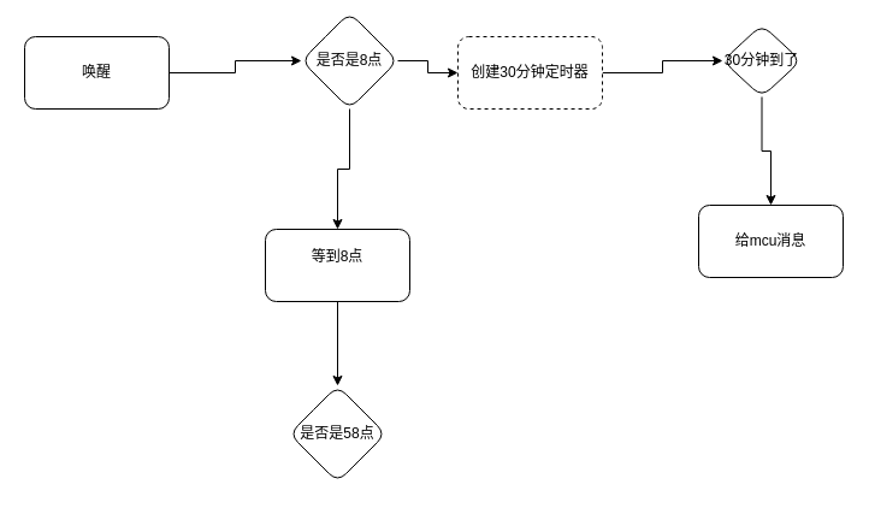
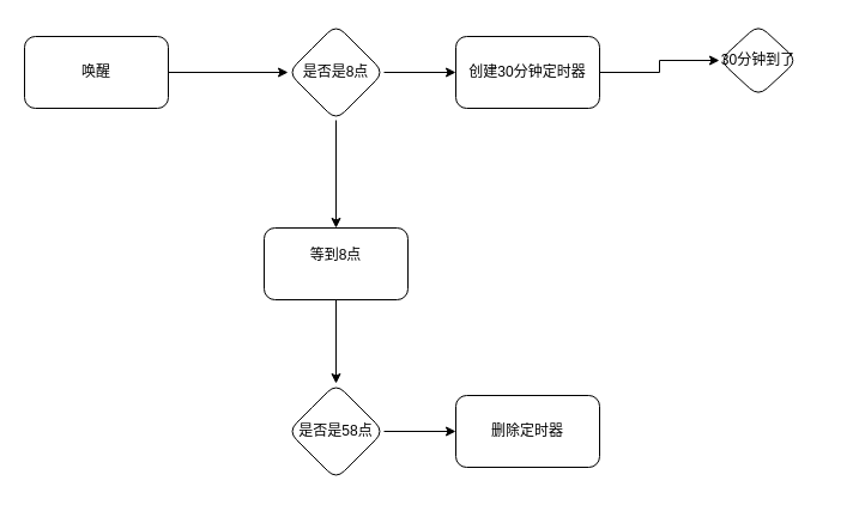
  <mxCell id="0" />
  <mxCell id="1" parent="0" />
  <mxCell id="2" value="" style="edgeStyle=orthogonalEdgeStyle;rounded=0;orthogonalLoop=1;jettySize=auto;html=1;" edge="1" parent="1" source="3" target="6"><mxGeometry relative="1" as="geometry" /></mxCell>
  <mxCell id="3" value="唤醒" style="rounded=1;whiteSpace=wrap;html=1;" vertex="1" parent="1"><mxGeometry x="20" y="30" width="120" height="60" as="geometry" /></mxCell>
  <mxCell id="4" value="" style="edgeStyle=orthogonalEdgeStyle;rounded=0;orthogonalLoop=1;jettySize=auto;html=1;" edge="1" parent="1" source="6" target="8"><mxGeometry relative="1" as="geometry" /></mxCell>
  <mxCell id="5" value="" style="edgeStyle=orthogonalEdgeStyle;rounded=0;orthogonalLoop=1;jettySize=auto;html=1;" edge="1" parent="1" source="6" target="11"><mxGeometry relative="1" as="geometry" /></mxCell>
- <mxCell id="6" value="是否是8点" style="rhombus;whiteSpace=wrap;html=1;rounded=1;" vertex="1" parent="1"><mxGeometry x="250" y="10" width="80" height="80" as="geometry" /></mxCell>
+ <mxCell id="6" value="是否是8点" style="rhombus;whiteSpace=wrap;html=1;rounded=1;" vertex="1" parent="1"><mxGeometry x="240" y="20" width="80" height="80" as="geometry" /></mxCell>
  <mxCell id="7" value="" style="edgeStyle=orthogonalEdgeStyle;rounded=0;orthogonalLoop=1;jettySize=auto;html=1;" edge="1" parent="1" source="8" target="16"><mxGeometry relative="1" as="geometry" /></mxCell>
- <mxCell id="8" value="创建30分钟定时器" style="whiteSpace=wrap;html=1;rounded=1;dashed=1;" vertex="1" parent="1"><mxGeometry x="380" y="30" width="120" height="60" as="geometry" /></mxCell>
- <mxCell id="9" value="给mcu消息" style="whiteSpace=wrap;html=1;rounded=1;" vertex="1" parent="1"><mxGeometry x="580" y="170" width="120" height="60" as="geometry" /></mxCell>
+ <mxCell id="8" value="创建30分钟定时器" style="whiteSpace=wrap;html=1;rounded=1;" vertex="1" parent="1"><mxGeometry x="380" y="30" width="120" height="60" as="geometry" /></mxCell>
  <mxCell id="10" value="" style="edgeStyle=orthogonalEdgeStyle;rounded=0;orthogonalLoop=1;jettySize=auto;html=1;" edge="1" parent="1" source="11" target="13"><mxGeometry relative="1" as="geometry" /></mxCell>
  <mxCell id="11" value="等到8点&lt;div&gt;&lt;br&gt;&lt;/div&gt;" style="whiteSpace=wrap;html=1;rounded=1;" vertex="1" parent="1"><mxGeometry x="220" y="190" width="120" height="60" as="geometry" /></mxCell>
+ <mxCell id="12" value="" style="edgeStyle=orthogonalEdgeStyle;rounded=0;orthogonalLoop=1;jettySize=auto;html=1;" edge="1" parent="1" source="13" target="14"><mxGeometry relative="1" as="geometry" /></mxCell>
  <mxCell id="13" value="是否是58点" style="rhombus;whiteSpace=wrap;html=1;rounded=1;" vertex="1" parent="1"><mxGeometry x="240" y="320" width="80" height="80" as="geometry" /></mxCell>
- <mxCell id="15" style="edgeStyle=orthogonalEdgeStyle;rounded=0;orthogonalLoop=1;jettySize=auto;html=1;exitX=0.5;exitY=1;exitDx=0;exitDy=0;entryX=0.5;entryY=0;entryDx=0;entryDy=0;" edge="1" parent="1" source="16" target="9"><mxGeometry relative="1" as="geometry" /></mxCell>
+ <mxCell id="14" value="删除定时器" style="whiteSpace=wrap;html=1;rounded=1;" vertex="1" parent="1"><mxGeometry x="380" y="330" width="120" height="60" as="geometry" /></mxCell>
  <mxCell id="16" value="30分钟到了" style="rhombus;whiteSpace=wrap;html=1;rounded=1;" vertex="1" parent="1"><mxGeometry x="600" y="20" width="65" height="60" as="geometry" /></mxCell>
